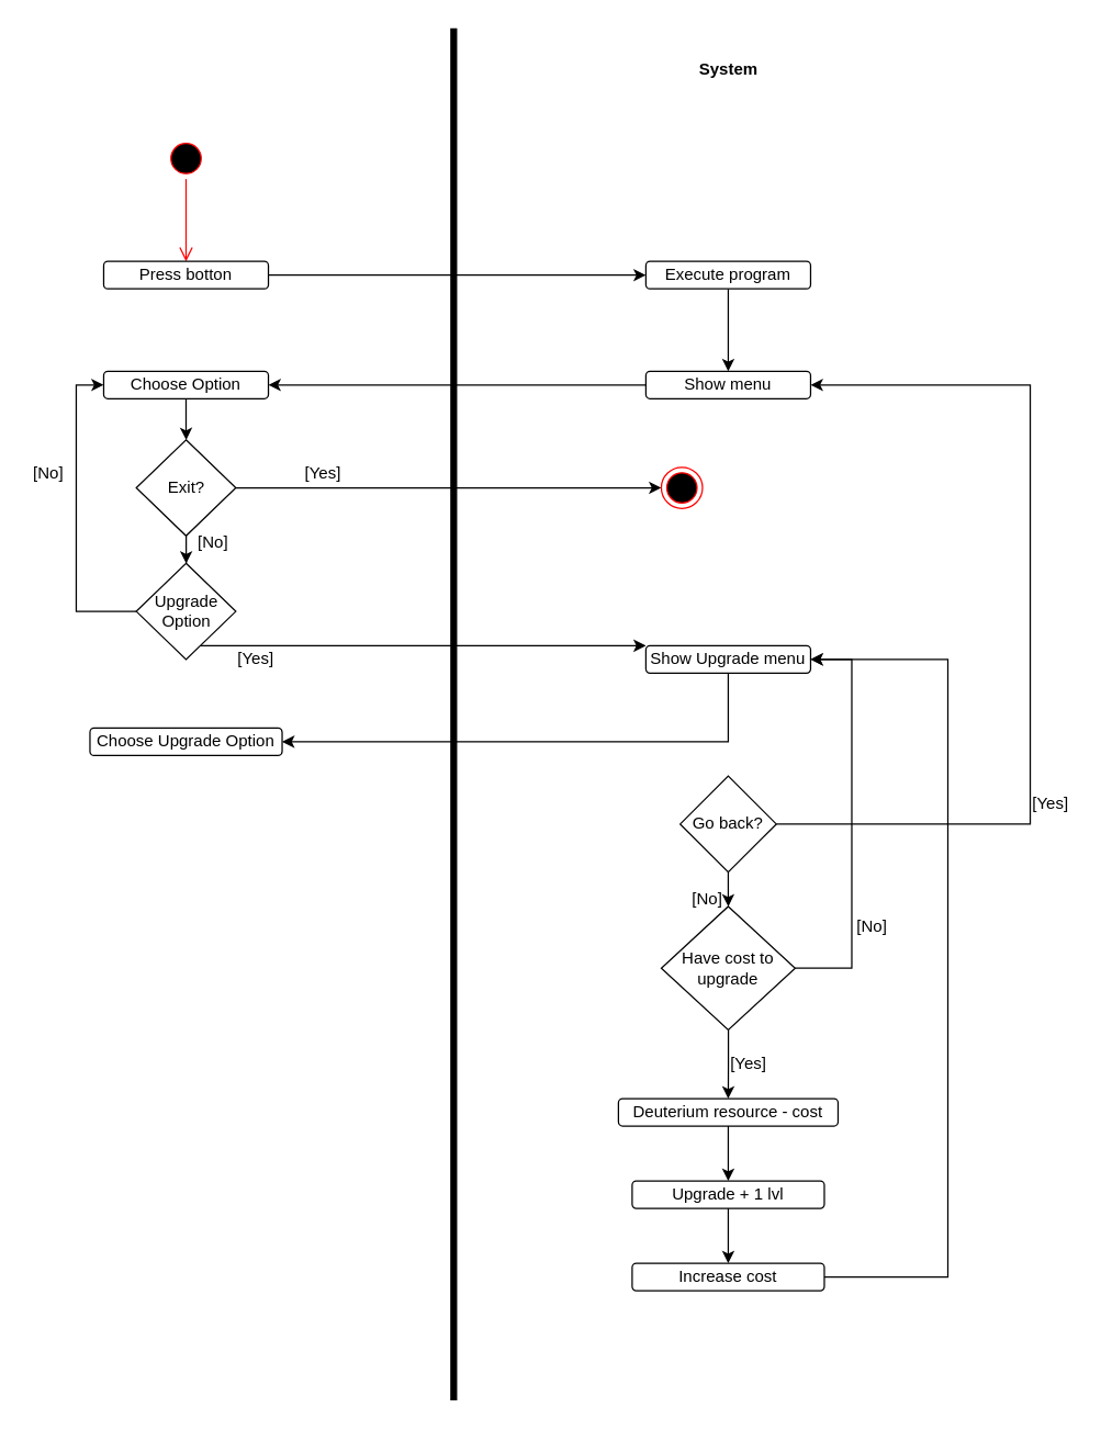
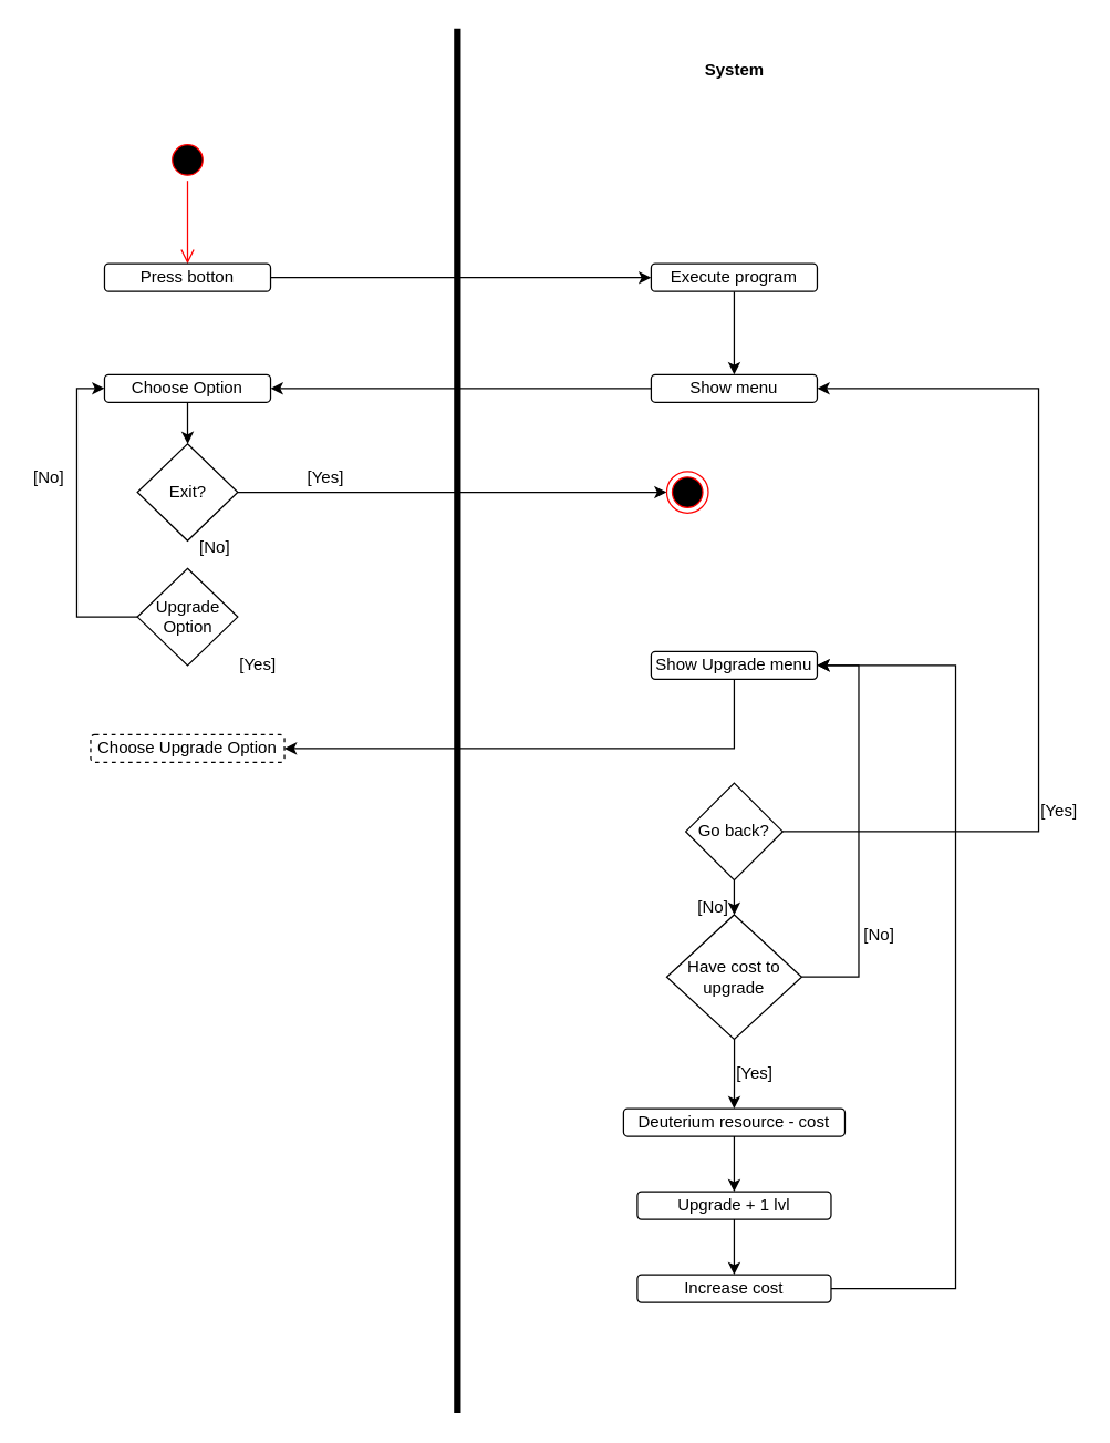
  <mxCell id="0" />
  <mxCell id="1" parent="0" />
  <mxCell id="2" value="" style="ellipse;html=1;shape=startState;fillColor=#000000;strokeColor=#ff0000;" parent="1" vertex="1"><mxGeometry x="120" y="100" width="30" height="30" as="geometry" /></mxCell>
  <mxCell id="3" value="" style="edgeStyle=orthogonalEdgeStyle;html=1;verticalAlign=bottom;endArrow=open;endSize=8;strokeColor=#ff0000;rounded=0;" parent="1" source="2" target="7" edge="1"><mxGeometry relative="1" as="geometry"><mxPoint x="135" y="180" as="targetPoint" /></mxGeometry></mxCell>
  <mxCell id="4" value="&lt;b&gt;System&lt;/b&gt;" style="text;html=1;align=center;verticalAlign=middle;resizable=0;points=[];autosize=1;strokeColor=none;fillColor=none;" parent="1" vertex="1"><mxGeometry x="500" y="40" width="60" height="20" as="geometry" /></mxCell>
  <mxCell id="5" value="" style="endArrow=none;html=1;rounded=0;strokeWidth=5;" parent="1" edge="1"><mxGeometry width="50" height="50" relative="1" as="geometry"><mxPoint x="330" y="1020" as="sourcePoint" /><mxPoint x="330" y="20" as="targetPoint" /></mxGeometry></mxCell>
  <mxCell id="6" style="edgeStyle=orthogonalEdgeStyle;rounded=0;orthogonalLoop=1;jettySize=auto;html=1;strokeWidth=1;" parent="1" source="7" target="11" edge="1"><mxGeometry relative="1" as="geometry" /></mxCell>
  <mxCell id="7" value="Press botton" style="rounded=1;whiteSpace=wrap;html=1;" parent="1" vertex="1"><mxGeometry x="75" y="190" width="120" height="20" as="geometry" /></mxCell>
  <mxCell id="8" style="edgeStyle=orthogonalEdgeStyle;rounded=0;orthogonalLoop=1;jettySize=auto;html=1;" edge="1" parent="1" source="9" target="40"><mxGeometry relative="1" as="geometry" /></mxCell>
  <mxCell id="9" value="Choose Option " style="rounded=1;whiteSpace=wrap;html=1;" parent="1" vertex="1"><mxGeometry x="75" y="270" width="120" height="20" as="geometry" /></mxCell>
  <mxCell id="10" style="edgeStyle=orthogonalEdgeStyle;rounded=0;orthogonalLoop=1;jettySize=auto;html=1;strokeWidth=1;" parent="1" source="11" target="13" edge="1"><mxGeometry relative="1" as="geometry" /></mxCell>
  <mxCell id="11" value="Execute program" style="rounded=1;whiteSpace=wrap;html=1;" parent="1" vertex="1"><mxGeometry x="470" y="190" width="120" height="20" as="geometry" /></mxCell>
  <mxCell id="12" style="edgeStyle=orthogonalEdgeStyle;rounded=0;orthogonalLoop=1;jettySize=auto;html=1;strokeWidth=1;" parent="1" source="13" target="9" edge="1"><mxGeometry relative="1" as="geometry" /></mxCell>
  <mxCell id="13" value="Show menu" style="rounded=1;whiteSpace=wrap;html=1;" parent="1" vertex="1"><mxGeometry x="470" y="270" width="120" height="20" as="geometry" /></mxCell>
  <mxCell id="14" style="edgeStyle=orthogonalEdgeStyle;rounded=0;orthogonalLoop=1;jettySize=auto;html=1;strokeWidth=1;entryX=0;entryY=0.5;entryDx=0;entryDy=0;" parent="1" source="16" target="9" edge="1"><mxGeometry relative="1" as="geometry"><Array as="points"><mxPoint x="55" y="445" /><mxPoint x="55" y="280" /></Array></mxGeometry></mxCell>
- <mxCell id="15" style="edgeStyle=orthogonalEdgeStyle;rounded=0;orthogonalLoop=1;jettySize=auto;html=1;strokeWidth=1;" parent="1" source="16" target="19" edge="1"><mxGeometry relative="1" as="geometry"><Array as="points"><mxPoint x="135" y="480" /></Array></mxGeometry></mxCell>
  <mxCell id="16" value="Upgrade Option" style="rhombus;whiteSpace=wrap;html=1;" parent="1" vertex="1"><mxGeometry x="98.75" y="410" width="72.5" height="70" as="geometry" /></mxCell>
  <mxCell id="17" value="[No]" style="text;html=1;strokeColor=none;fillColor=none;align=center;verticalAlign=middle;whiteSpace=wrap;rounded=0;" parent="1" vertex="1"><mxGeometry x="20" y="340" width="30" height="10" as="geometry" /></mxCell>
  <mxCell id="18" style="edgeStyle=orthogonalEdgeStyle;rounded=0;orthogonalLoop=1;jettySize=auto;html=1;strokeWidth=1;" parent="1" source="19" target="21" edge="1"><mxGeometry relative="1" as="geometry"><Array as="points"><mxPoint x="530" y="540" /></Array></mxGeometry></mxCell>
  <mxCell id="19" value="Show Upgrade menu" style="rounded=1;whiteSpace=wrap;html=1;" parent="1" vertex="1"><mxGeometry x="470" y="470" width="120" height="20" as="geometry" /></mxCell>
  <mxCell id="20" value="[Yes]" style="text;html=1;strokeColor=none;fillColor=none;align=center;verticalAlign=middle;whiteSpace=wrap;rounded=0;" parent="1" vertex="1"><mxGeometry x="171.25" y="475" width="30" height="10" as="geometry" /></mxCell>
- <mxCell id="21" value="Choose Upgrade Option " style="rounded=1;whiteSpace=wrap;html=1;" parent="1" vertex="1"><mxGeometry x="65" y="530" width="140" height="20" as="geometry" /></mxCell>
+ <mxCell id="21" value="Choose Upgrade Option " style="rounded=1;whiteSpace=wrap;html=1;dashed=1;" parent="1" vertex="1"><mxGeometry x="65" y="530" width="140" height="20" as="geometry" /></mxCell>
  <mxCell id="22" style="edgeStyle=orthogonalEdgeStyle;rounded=0;orthogonalLoop=1;jettySize=auto;html=1;strokeWidth=1;" parent="1" source="24" target="19" edge="1"><mxGeometry relative="1" as="geometry"><Array as="points"><mxPoint x="620" y="705" /><mxPoint x="620" y="480" /></Array></mxGeometry></mxCell>
  <mxCell id="23" style="edgeStyle=orthogonalEdgeStyle;rounded=0;orthogonalLoop=1;jettySize=auto;html=1;strokeWidth=1;" parent="1" source="24" target="32" edge="1"><mxGeometry relative="1" as="geometry" /></mxCell>
  <mxCell id="24" value="Have cost to upgrade" style="rhombus;whiteSpace=wrap;html=1;" parent="1" vertex="1"><mxGeometry x="481.25" y="660" width="97.5" height="90" as="geometry" /></mxCell>
  <mxCell id="25" value="[No]" style="text;html=1;strokeColor=none;fillColor=none;align=center;verticalAlign=middle;whiteSpace=wrap;rounded=0;" parent="1" vertex="1"><mxGeometry x="620" y="670" width="30" height="10" as="geometry" /></mxCell>
  <mxCell id="26" style="edgeStyle=orthogonalEdgeStyle;rounded=0;orthogonalLoop=1;jettySize=auto;html=1;strokeWidth=1;" parent="1" source="27" target="30" edge="1"><mxGeometry relative="1" as="geometry" /></mxCell>
  <mxCell id="27" value="Upgrade + 1 lvl" style="rounded=1;whiteSpace=wrap;html=1;" parent="1" vertex="1"><mxGeometry x="460" y="860" width="140" height="20" as="geometry" /></mxCell>
  <mxCell id="28" value="[Yes]" style="text;html=1;strokeColor=none;fillColor=none;align=center;verticalAlign=middle;whiteSpace=wrap;rounded=0;" parent="1" vertex="1"><mxGeometry x="530" y="770" width="30" height="10" as="geometry" /></mxCell>
  <mxCell id="29" style="edgeStyle=orthogonalEdgeStyle;rounded=0;orthogonalLoop=1;jettySize=auto;html=1;strokeWidth=1;" parent="1" source="30" target="19" edge="1"><mxGeometry relative="1" as="geometry"><Array as="points"><mxPoint x="690" y="930" /><mxPoint x="690" y="480" /></Array></mxGeometry></mxCell>
  <mxCell id="30" value="Increase cost" style="rounded=1;whiteSpace=wrap;html=1;" parent="1" vertex="1"><mxGeometry x="460" y="920" width="140" height="20" as="geometry" /></mxCell>
  <mxCell id="31" style="edgeStyle=orthogonalEdgeStyle;rounded=0;orthogonalLoop=1;jettySize=auto;html=1;strokeWidth=1;" parent="1" source="32" target="27" edge="1"><mxGeometry relative="1" as="geometry" /></mxCell>
  <mxCell id="32" value="Deuterium resource - cost" style="rounded=1;whiteSpace=wrap;html=1;" parent="1" vertex="1"><mxGeometry x="450" y="800" width="160" height="20" as="geometry" /></mxCell>
  <mxCell id="33" style="edgeStyle=orthogonalEdgeStyle;rounded=0;orthogonalLoop=1;jettySize=auto;html=1;" edge="1" parent="1" source="35" target="24"><mxGeometry relative="1" as="geometry" /></mxCell>
  <mxCell id="34" style="edgeStyle=orthogonalEdgeStyle;rounded=0;orthogonalLoop=1;jettySize=auto;html=1;" edge="1" parent="1" source="35" target="13"><mxGeometry relative="1" as="geometry"><Array as="points"><mxPoint x="750" y="600" /><mxPoint x="750" y="280" /></Array></mxGeometry></mxCell>
  <mxCell id="35" value="Go back?" style="rhombus;whiteSpace=wrap;html=1;" vertex="1" parent="1"><mxGeometry x="495" y="565" width="70" height="70" as="geometry" /></mxCell>
  <mxCell id="36" value="[No]" style="text;html=1;strokeColor=none;fillColor=none;align=center;verticalAlign=middle;whiteSpace=wrap;rounded=0;" vertex="1" parent="1"><mxGeometry x="500" y="650" width="30" height="10" as="geometry" /></mxCell>
  <mxCell id="37" value="[Yes]" style="text;html=1;strokeColor=none;fillColor=none;align=center;verticalAlign=middle;whiteSpace=wrap;rounded=0;" vertex="1" parent="1"><mxGeometry x="750" y="580" width="30" height="10" as="geometry" /></mxCell>
- <mxCell id="38" style="edgeStyle=orthogonalEdgeStyle;rounded=0;orthogonalLoop=1;jettySize=auto;html=1;" edge="1" parent="1" source="40" target="16"><mxGeometry relative="1" as="geometry" /></mxCell>
  <mxCell id="39" style="edgeStyle=orthogonalEdgeStyle;rounded=0;orthogonalLoop=1;jettySize=auto;html=1;" edge="1" parent="1" source="40" target="42"><mxGeometry relative="1" as="geometry"><mxPoint x="480" y="355" as="targetPoint" /></mxGeometry></mxCell>
  <mxCell id="40" value="Exit?" style="rhombus;whiteSpace=wrap;html=1;" vertex="1" parent="1"><mxGeometry x="98.75" y="320" width="72.5" height="70" as="geometry" /></mxCell>
  <mxCell id="41" value="[No]" style="text;html=1;strokeColor=none;fillColor=none;align=center;verticalAlign=middle;whiteSpace=wrap;rounded=0;" vertex="1" parent="1"><mxGeometry x="140" y="390" width="30" height="10" as="geometry" /></mxCell>
  <mxCell id="42" value="" style="ellipse;html=1;shape=endState;fillColor=#000000;strokeColor=#ff0000;" vertex="1" parent="1"><mxGeometry x="481.25" y="340" width="30" height="30" as="geometry" /></mxCell>
  <mxCell id="43" value="[Yes]" style="text;html=1;strokeColor=none;fillColor=none;align=center;verticalAlign=middle;whiteSpace=wrap;rounded=0;" vertex="1" parent="1"><mxGeometry x="220" y="340" width="30" height="10" as="geometry" /></mxCell>
